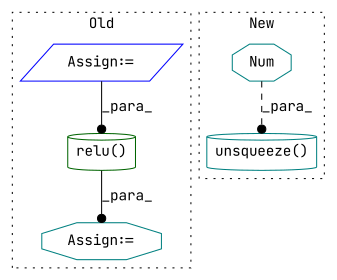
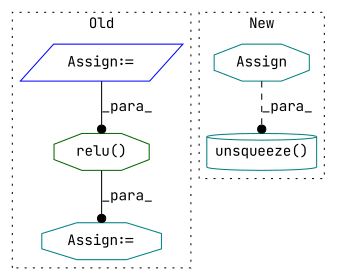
  digraph {
    fontname="JetBrains Mono"
    node [a=75 color=teal fontname="JetBrains Mono" shape=cylinder]
    edge [arrowhead=dot fontname="JetBrains Mono" style=solid]
-   n1 [color=darkgreen l="7,1" label="relu()" s="7554,7565"]
+   n1 [color=darkgreen l="7,1" label="relu()" s="7554,7565" shape=octagon]
    n2 [a=68 l=12 label="Assign:=" s=7691 shape=octagon]
    n3 [a=68 color=blue l=3 label="Assign:=" s=7485 shape=parallelogram]
    n4 [l="19,1" label="unsqueeze()" s="8116,8136"]
-   n5 [a=76 l=1 label=Num s=8135 shape=octagon]
+   n5 [a=76 l=1 label=Assign s=8135 shape=octagon]
    subgraph cluster_1 {
      label=Old
      style=dotted
      n1
      n2
      n3
    }
    subgraph cluster_2 {
      label=New
      style=dotted
      n4
      n5
    }
    n1 -> n2 [label=_para_]
    n3 -> n1 [label=_para_]
    n5 -> n4 [label=_para_ style=dashed]
  }
